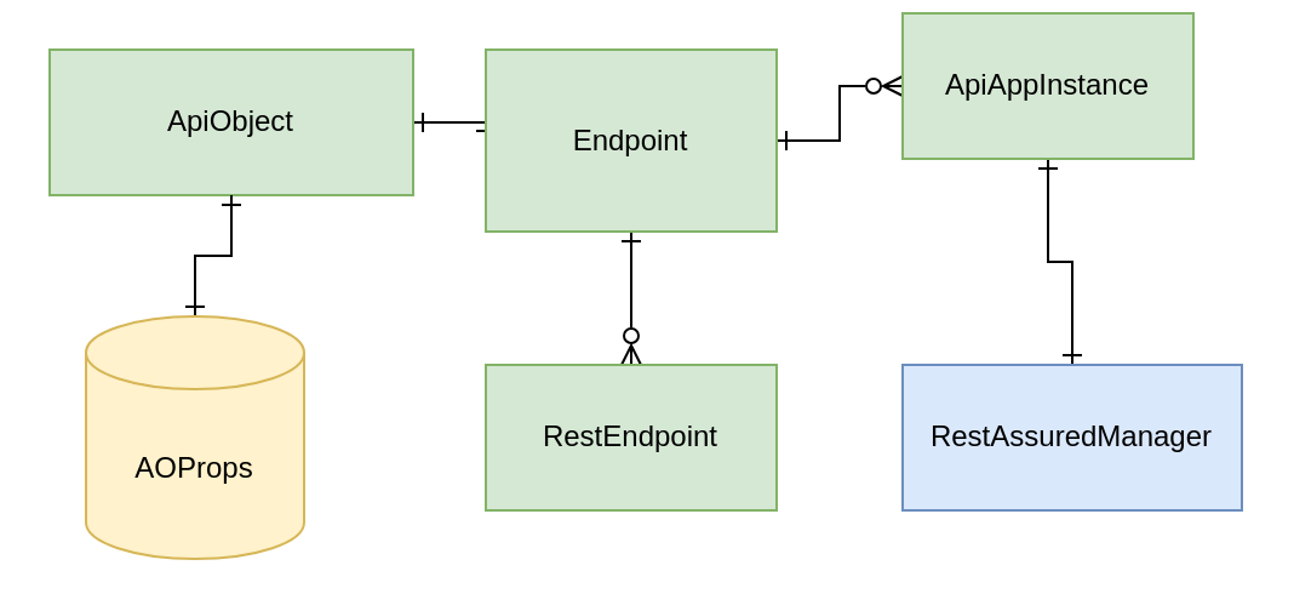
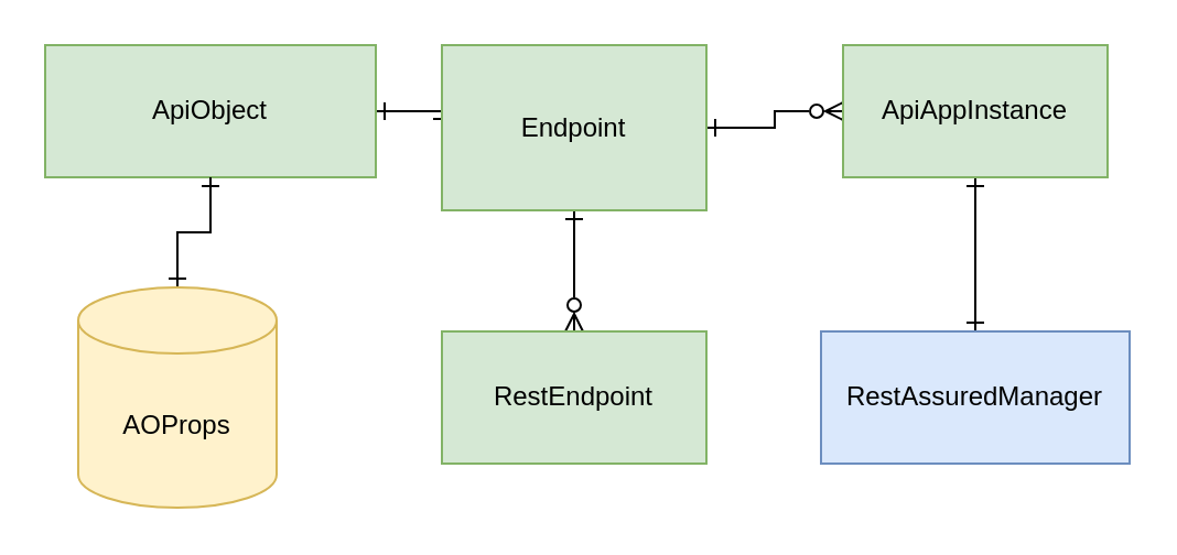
  <mxCell id="0" />
  <mxCell id="1" parent="0" />
  <mxCell id="2" style="edgeStyle=orthogonalEdgeStyle;rounded=0;orthogonalLoop=1;jettySize=auto;html=1;exitX=1;exitY=0.5;exitDx=0;exitDy=0;startArrow=ERone;startFill=0;endArrow=ERone;endFill=0;entryX=0;entryY=0.5;entryDx=0;entryDy=0;" parent="1" source="3" target="6" edge="1"><mxGeometry relative="1" as="geometry"><mxPoint x="200" y="30" as="targetPoint" /></mxGeometry></mxCell>
  <mxCell id="3" value="ApiObject" style="rounded=0;whiteSpace=wrap;html=1;fillColor=#d5e8d4;strokeColor=#82b366;" parent="1" vertex="1"><mxGeometry x="20" y="20" width="150" height="60" as="geometry" /></mxCell>
  <mxCell id="4" style="edgeStyle=orthogonalEdgeStyle;rounded=0;orthogonalLoop=1;jettySize=auto;html=1;exitX=1;exitY=0.5;exitDx=0;exitDy=0;entryX=0;entryY=0.5;entryDx=0;entryDy=0;endArrow=ERzeroToMany;endFill=0;startArrow=ERone;startFill=0;" parent="1" source="6" target="9" edge="1"><mxGeometry relative="1" as="geometry"><mxPoint x="320" y="30" as="sourcePoint" /></mxGeometry></mxCell>
  <mxCell id="5" style="edgeStyle=orthogonalEdgeStyle;rounded=0;orthogonalLoop=1;jettySize=auto;html=1;exitX=0.5;exitY=1;exitDx=0;exitDy=0;entryX=0.5;entryY=0;entryDx=0;entryDy=0;endArrow=ERzeroToMany;endFill=0;startArrow=ERone;startFill=0;" parent="1" source="6" target="7" edge="1"><mxGeometry relative="1" as="geometry" /></mxCell>
  <mxCell id="6" value="Endpoint" style="rounded=0;whiteSpace=wrap;html=1;fillColor=#d5e8d4;strokeColor=#82b366;" parent="1" vertex="1"><mxGeometry x="200" y="20" width="120" height="75" as="geometry" /></mxCell>
  <mxCell id="7" value="RestEndpoint" style="rounded=0;whiteSpace=wrap;html=1;fillColor=#d5e8d4;strokeColor=#82b366;" parent="1" vertex="1"><mxGeometry x="200" y="150" width="120" height="60" as="geometry" /></mxCell>
  <mxCell id="8" style="edgeStyle=orthogonalEdgeStyle;rounded=0;orthogonalLoop=1;jettySize=auto;html=1;exitX=0.5;exitY=1;exitDx=0;exitDy=0;endArrow=ERone;endFill=0;startArrow=ERone;startFill=0;" parent="1" source="9" target="12" edge="1"><mxGeometry relative="1" as="geometry" /></mxCell>
- <mxCell id="9" value="ApiAppInstance" style="rounded=0;whiteSpace=wrap;html=1;fillColor=#d5e8d4;strokeColor=#82b366;" parent="1" vertex="1"><mxGeometry x="372" y="5" width="120" height="60" as="geometry" /></mxCell>
+ <mxCell id="9" value="ApiAppInstance" style="rounded=0;whiteSpace=wrap;html=1;fillColor=#d5e8d4;strokeColor=#82b366;" parent="1" vertex="1"><mxGeometry x="382" y="20" width="120" height="60" as="geometry" /></mxCell>
  <mxCell id="10" style="edgeStyle=orthogonalEdgeStyle;rounded=0;orthogonalLoop=1;jettySize=auto;html=1;exitX=0.5;exitY=0;exitDx=0;exitDy=0;exitPerimeter=0;startArrow=ERone;startFill=0;endArrow=ERone;endFill=0;" parent="1" source="11" target="3" edge="1"><mxGeometry relative="1" as="geometry" /></mxCell>
  <mxCell id="11" value="AOProps" style="shape=cylinder3;whiteSpace=wrap;html=1;boundedLbl=1;backgroundOutline=1;size=15;fillColor=#fff2cc;strokeColor=#d6b656;" parent="1" vertex="1"><mxGeometry x="35" y="130" width="90" height="100" as="geometry" /></mxCell>
  <mxCell id="12" value="RestAssuredManager" style="rounded=0;whiteSpace=wrap;html=1;fillColor=#dae8fc;strokeColor=#6c8ebf;" parent="1" vertex="1"><mxGeometry x="372" y="150" width="140" height="60" as="geometry" /></mxCell>
